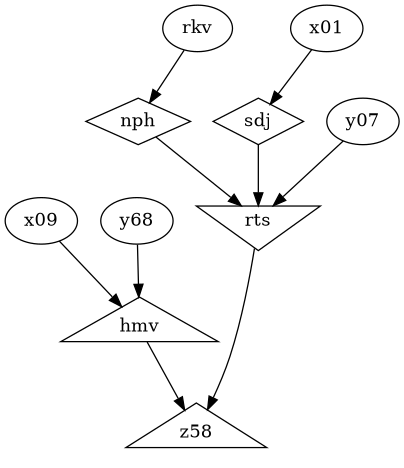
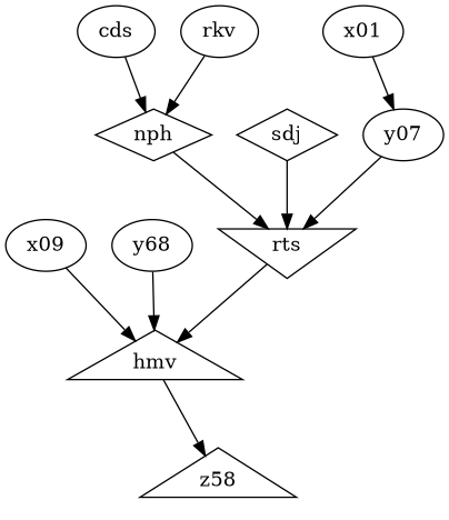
  digraph {
    splines=true
    hmv [shape=triangle]
    n2 [label=z58 shape=triangle]
    n3 [label=x09]
    n4 [label=y68]
    nph [shape=diamond]
    rts [shape=invtriangle]
+   cds
    rkv
    sdj [shape=diamond]
    n10 [label=x01]
    y07
    hmv -> n2
    n3 -> hmv
    n4 -> hmv
    nph -> rts
-   rts -> n2
+   rts -> hmv
+   cds -> nph
    rkv -> nph
    sdj -> rts
-   n10 -> sdj
+   n10 -> y07
    y07 -> rts
  }
